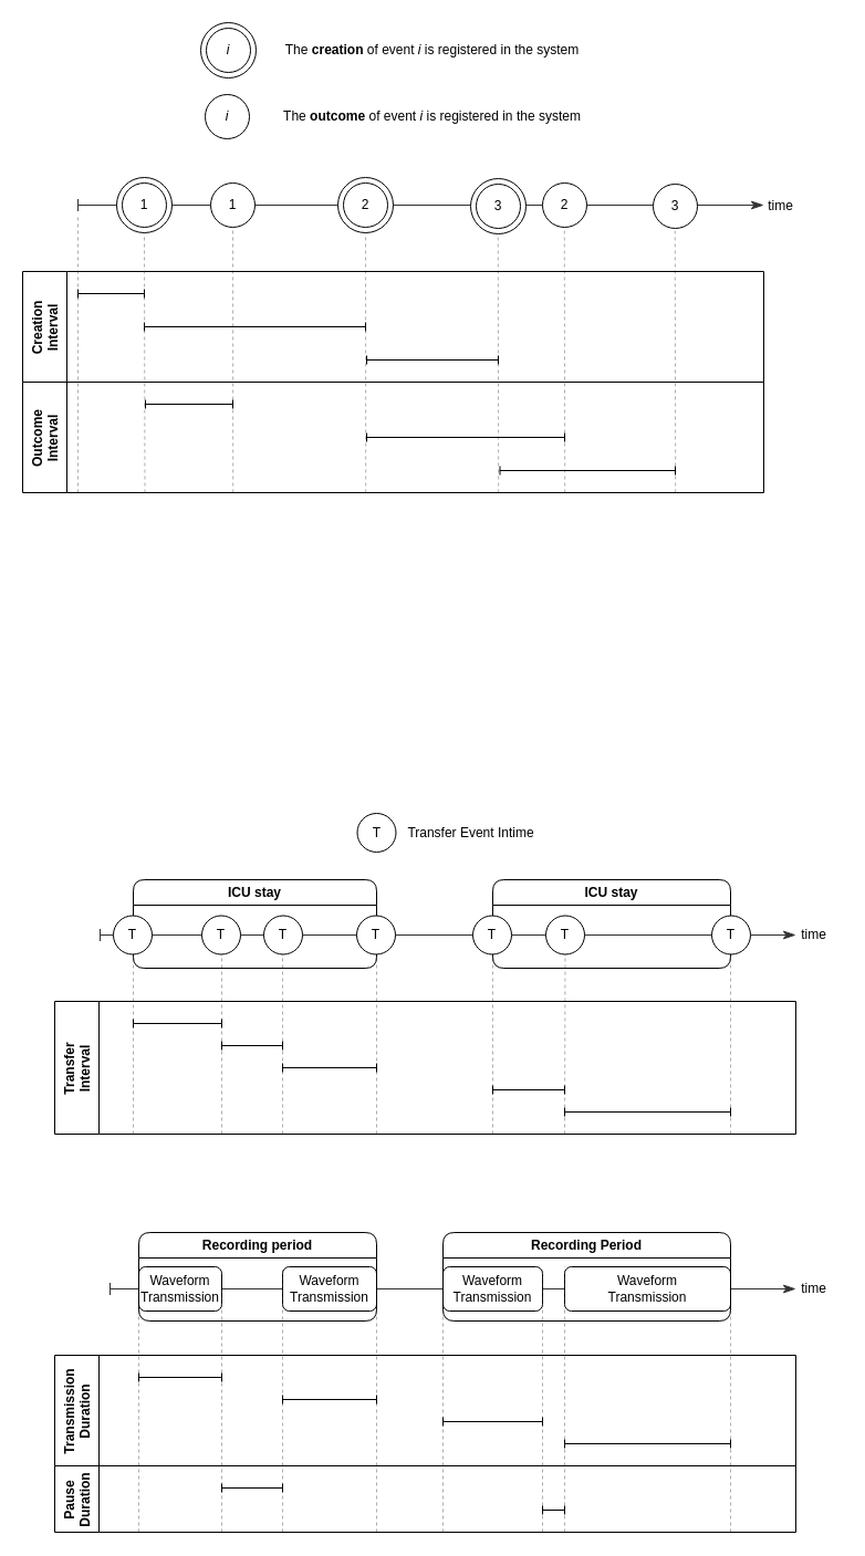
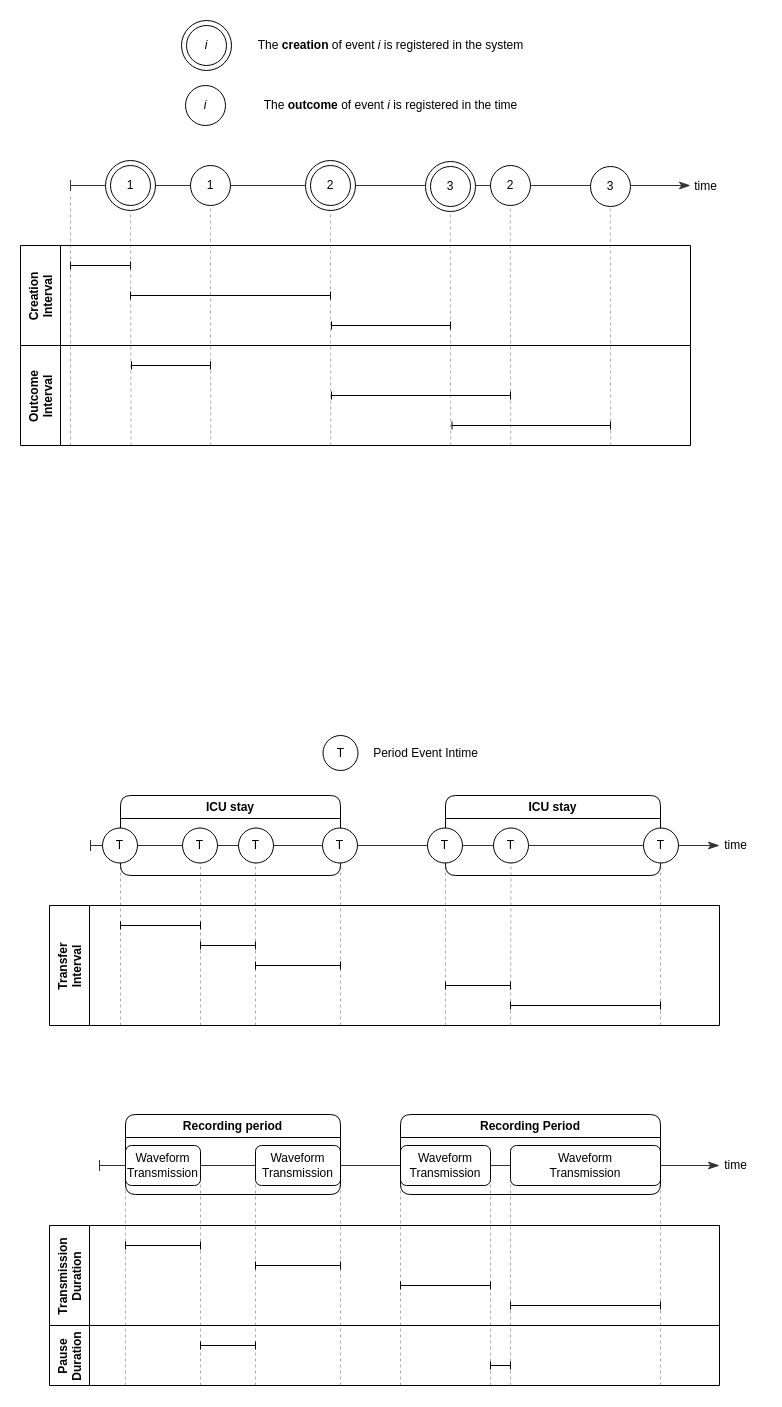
  <mxCell id="0" />
  <mxCell id="1" parent="0" />
  <mxCell id="2" value="" style="endArrow=classicThin;html=1;rounded=0;endSize=9;startArrow=baseDash;startFill=0;startSize=9;strokeColor=#333333;endFill=1;" parent="1" edge="1"><mxGeometry width="50" height="50" relative="1" as="geometry"><mxPoint x="70" y="185" as="sourcePoint" /><mxPoint x="690" y="185" as="targetPoint" /></mxGeometry></mxCell>
  <mxCell id="3" value="" style="endArrow=none;dashed=1;html=1;rounded=0;strokeColor=#333333;startSize=9;endSize=9;opacity=40;" parent="1" edge="1"><mxGeometry width="50" height="50" relative="1" as="geometry"><mxPoint x="210.21" y="445" as="sourcePoint" /><mxPoint x="210" y="185" as="targetPoint" /></mxGeometry></mxCell>
  <mxCell id="4" value="" style="endArrow=none;dashed=1;html=1;rounded=0;strokeColor=#333333;startSize=9;endSize=9;opacity=40;" parent="1" edge="1"><mxGeometry width="50" height="50" relative="1" as="geometry"><mxPoint x="330.21" y="445" as="sourcePoint" /><mxPoint x="330" y="185" as="targetPoint" /></mxGeometry></mxCell>
  <mxCell id="5" value="" style="endArrow=none;dashed=1;html=1;rounded=0;strokeColor=#333333;startSize=9;endSize=9;opacity=40;" parent="1" edge="1"><mxGeometry width="50" height="50" relative="1" as="geometry"><mxPoint x="510.21" y="445" as="sourcePoint" /><mxPoint x="509.71" y="195" as="targetPoint" /></mxGeometry></mxCell>
  <mxCell id="6" value="" style="endArrow=none;dashed=1;html=1;rounded=0;strokeColor=#333333;startSize=9;endSize=9;opacity=40;" parent="1" edge="1"><mxGeometry width="50" height="50" relative="1" as="geometry"><mxPoint x="610.21" y="445" as="sourcePoint" /><mxPoint x="609.71" y="195" as="targetPoint" /></mxGeometry></mxCell>
  <mxCell id="7" value="time" style="text;html=1;align=center;verticalAlign=middle;resizable=0;points=[];autosize=1;strokeColor=none;fillColor=none;" parent="1" vertex="1"><mxGeometry x="680" y="171" width="50" height="30" as="geometry" /></mxCell>
  <mxCell id="8" value="1" style="ellipse;whiteSpace=wrap;html=1;aspect=fixed;" parent="1" vertex="1"><mxGeometry x="190" y="165" width="40" height="40" as="geometry" /></mxCell>
  <mxCell id="9" value="" style="group" parent="1" vertex="1" connectable="0"><mxGeometry x="305" y="160" width="50" height="50" as="geometry" /></mxCell>
  <mxCell id="10" value="" style="ellipse;whiteSpace=wrap;html=1;aspect=fixed;" parent="9" vertex="1"><mxGeometry width="50" height="50" as="geometry" /></mxCell>
  <mxCell id="11" value="2" style="ellipse;whiteSpace=wrap;html=1;aspect=fixed;" parent="9" vertex="1"><mxGeometry x="5" y="5" width="40" height="40" as="geometry" /></mxCell>
  <mxCell id="12" value="" style="group" parent="1" vertex="1" connectable="0"><mxGeometry x="425" y="161" width="50" height="50" as="geometry" /></mxCell>
  <mxCell id="13" value="" style="endArrow=none;dashed=1;html=1;rounded=0;strokeColor=#333333;startSize=9;endSize=9;opacity=40;" parent="12" edge="1"><mxGeometry width="50" height="50" relative="1" as="geometry"><mxPoint x="25.21" y="284" as="sourcePoint" /><mxPoint x="24.71" y="34" as="targetPoint" /></mxGeometry></mxCell>
  <mxCell id="14" value="" style="ellipse;whiteSpace=wrap;html=1;aspect=fixed;" parent="12" vertex="1"><mxGeometry width="50" height="50" as="geometry" /></mxCell>
  <mxCell id="15" value="3" style="ellipse;whiteSpace=wrap;html=1;aspect=fixed;" parent="12" vertex="1"><mxGeometry x="5" y="5" width="40" height="40" as="geometry" /></mxCell>
  <mxCell id="16" value="2" style="ellipse;whiteSpace=wrap;html=1;aspect=fixed;" parent="1" vertex="1"><mxGeometry x="490" y="165" width="40" height="40" as="geometry" /></mxCell>
  <mxCell id="17" value="3" style="ellipse;whiteSpace=wrap;html=1;aspect=fixed;" parent="1" vertex="1"><mxGeometry x="590" y="166" width="40" height="40" as="geometry" /></mxCell>
  <mxCell id="18" value="" style="endArrow=baseDash;html=1;rounded=0;endSize=6;startArrow=baseDash;startFill=0;endFill=0;" parent="1" edge="1"><mxGeometry width="50" height="50" relative="1" as="geometry"><mxPoint x="130" y="295" as="sourcePoint" /><mxPoint x="330" y="295" as="targetPoint" /></mxGeometry></mxCell>
  <mxCell id="19" value="" style="endArrow=baseDash;html=1;rounded=0;endSize=6;startArrow=baseDash;startFill=0;endFill=0;" parent="1" edge="1"><mxGeometry width="50" height="50" relative="1" as="geometry"><mxPoint x="331" y="325" as="sourcePoint" /><mxPoint x="450" y="325" as="targetPoint" /></mxGeometry></mxCell>
  <mxCell id="20" value="" style="endArrow=baseDash;html=1;rounded=0;endSize=6;startArrow=baseDash;startFill=0;endFill=0;" parent="1" edge="1"><mxGeometry width="50" height="50" relative="1" as="geometry"><mxPoint x="70" y="265" as="sourcePoint" /><mxPoint x="130" y="265" as="targetPoint" /></mxGeometry></mxCell>
  <mxCell id="21" value="" style="endArrow=baseDash;html=1;rounded=0;endSize=6;startArrow=baseDash;startFill=0;endFill=0;" parent="1" edge="1"><mxGeometry width="50" height="50" relative="1" as="geometry"><mxPoint x="331" y="395" as="sourcePoint" /><mxPoint x="510" y="395" as="targetPoint" /></mxGeometry></mxCell>
  <mxCell id="22" value="" style="endArrow=baseDash;html=1;rounded=0;endSize=6;startArrow=baseDash;startFill=0;endFill=0;" parent="1" edge="1"><mxGeometry width="50" height="50" relative="1" as="geometry"><mxPoint x="451.5" y="425" as="sourcePoint" /><mxPoint x="610" y="425" as="targetPoint" /></mxGeometry></mxCell>
  <mxCell id="23" value="" style="endArrow=baseDash;html=1;rounded=0;endSize=6;startArrow=baseDash;startFill=0;endFill=0;" parent="1" edge="1"><mxGeometry width="50" height="50" relative="1" as="geometry"><mxPoint x="131" y="365" as="sourcePoint" /><mxPoint x="210" y="365" as="targetPoint" /></mxGeometry></mxCell>
  <mxCell id="24" value="Outcome &#10;Interval" style="swimlane;horizontal=0;startSize=40;" parent="1" vertex="1"><mxGeometry x="20" y="345" width="670" height="100" as="geometry" /></mxCell>
  <mxCell id="25" value="Creation &#10;Interval" style="swimlane;horizontal=0;startSize=40;" parent="1" vertex="1"><mxGeometry x="20" y="245" width="670" height="100" as="geometry" /></mxCell>
  <mxCell id="26" value="" style="endArrow=none;dashed=1;html=1;rounded=0;strokeColor=#333333;startSize=9;endSize=9;opacity=40;" parent="25" target="28" edge="1"><mxGeometry width="50" height="50" relative="1" as="geometry"><mxPoint x="110.5" y="200" as="sourcePoint" /><mxPoint x="110" y="-30" as="targetPoint" /></mxGeometry></mxCell>
  <mxCell id="27" value="" style="endArrow=none;dashed=1;html=1;rounded=0;strokeColor=#333333;startSize=9;endSize=9;opacity=40;" parent="1" edge="1"><mxGeometry width="50" height="50" relative="1" as="geometry"><mxPoint x="70" y="445" as="sourcePoint" /><mxPoint x="70" y="195" as="targetPoint" /></mxGeometry></mxCell>
  <mxCell id="28" value="" style="ellipse;whiteSpace=wrap;html=1;aspect=fixed;fillColor=#FFFFFF;" parent="1" vertex="1"><mxGeometry x="105" y="160" width="50" height="50" as="geometry" /></mxCell>
  <mxCell id="29" value="1" style="ellipse;whiteSpace=wrap;html=1;aspect=fixed;" parent="1" vertex="1"><mxGeometry x="110" y="165" width="40" height="40" as="geometry" /></mxCell>
  <mxCell id="30" value="" style="ellipse;whiteSpace=wrap;html=1;aspect=fixed;fillColor=#FFFFFF;" parent="1" vertex="1"><mxGeometry x="181" y="20" width="50" height="50" as="geometry" /></mxCell>
  <mxCell id="31" value="&lt;i&gt;i&lt;/i&gt;" style="ellipse;whiteSpace=wrap;html=1;aspect=fixed;" parent="1" vertex="1"><mxGeometry x="186" width="40" height="40" as="geometry" y="25" /></mxCell>
  <mxCell id="32" value="&lt;i&gt;i&lt;/i&gt;" style="ellipse;whiteSpace=wrap;html=1;aspect=fixed;" parent="1" vertex="1"><mxGeometry x="185" y="85" width="40" height="40" as="geometry" /></mxCell>
- <mxCell id="33" value="The &lt;b&gt;outcome&lt;/b&gt; of event &lt;i&gt;i&lt;/i&gt; is registered in the system" style="text;html=1;align=center;verticalAlign=middle;resizable=0;points=[];autosize=1;strokeColor=none;fillColor=none;" parent="1" vertex="1"><mxGeometry x="245" y="90" width="290" height="30" as="geometry" /></mxCell>
+ <mxCell id="33" value="The &lt;b&gt;outcome&lt;/b&gt; of event &lt;i&gt;i&lt;/i&gt; is registered in the time" style="text;html=1;align=center;verticalAlign=middle;resizable=0;points=[];autosize=1;strokeColor=none;fillColor=none;" parent="1" vertex="1"><mxGeometry x="245" y="90" width="290" height="30" as="geometry" /></mxCell>
  <mxCell id="34" value="The &lt;b&gt;creation&lt;/b&gt; of event &lt;i&gt;i&lt;/i&gt; is registered in the system" style="text;html=1;align=center;verticalAlign=middle;resizable=0;points=[];autosize=1;strokeColor=none;fillColor=none;" parent="1" vertex="1"><mxGeometry x="245" y="30" width="290" height="30" as="geometry" /></mxCell>
  <mxCell id="35" value="Transfer&#10;Interval" style="swimlane;horizontal=0;startSize=40;" vertex="1" parent="1"><mxGeometry x="49" y="905" width="670" height="120" as="geometry" /></mxCell>
  <mxCell id="36" value="" style="endArrow=classicThin;html=1;rounded=0;endSize=9;startArrow=baseDash;startFill=0;startSize=9;strokeColor=#333333;endFill=1;" edge="1" parent="1"><mxGeometry width="50" height="50" relative="1" as="geometry"><mxPoint x="90" y="845" as="sourcePoint" /><mxPoint x="719" y="845" as="targetPoint" /></mxGeometry></mxCell>
  <mxCell id="37" value="" style="endArrow=none;dashed=1;html=1;rounded=0;strokeColor=#333333;startSize=9;endSize=9;opacity=40;" edge="1" parent="1"><mxGeometry width="50" height="50" relative="1" as="geometry"><mxPoint x="120" y="1025" as="sourcePoint" /><mxPoint x="120" y="845" as="targetPoint" /></mxGeometry></mxCell>
  <mxCell id="38" value="" style="endArrow=none;dashed=1;html=1;rounded=0;strokeColor=#333333;startSize=9;endSize=9;opacity=40;" edge="1" parent="1"><mxGeometry width="50" height="50" relative="1" as="geometry"><mxPoint x="200" y="1025" as="sourcePoint" /><mxPoint x="200" y="845" as="targetPoint" /></mxGeometry></mxCell>
  <mxCell id="39" value="" style="endArrow=none;dashed=1;html=1;rounded=0;strokeColor=#333333;startSize=9;endSize=9;opacity=40;" edge="1" parent="1"><mxGeometry width="50" height="50" relative="1" as="geometry"><mxPoint x="255" y="1025" as="sourcePoint" /><mxPoint x="255" y="845" as="targetPoint" /></mxGeometry></mxCell>
  <mxCell id="40" value="" style="endArrow=none;dashed=1;html=1;rounded=0;strokeColor=#333333;startSize=9;endSize=9;opacity=40;" edge="1" parent="1"><mxGeometry width="50" height="50" relative="1" as="geometry"><mxPoint x="340" y="1025" as="sourcePoint" /><mxPoint x="340" y="825" as="targetPoint" /></mxGeometry></mxCell>
  <mxCell id="41" value="" style="endArrow=none;dashed=1;html=1;rounded=0;strokeColor=#333333;startSize=9;endSize=9;opacity=40;" edge="1" parent="1"><mxGeometry width="50" height="50" relative="1" as="geometry"><mxPoint x="445" y="1025" as="sourcePoint" /><mxPoint x="445" y="825" as="targetPoint" /></mxGeometry></mxCell>
  <mxCell id="42" value="" style="endArrow=none;dashed=1;html=1;rounded=0;strokeColor=#333333;startSize=9;endSize=9;opacity=40;" edge="1" parent="1" target="71"><mxGeometry width="50" height="50" relative="1" as="geometry"><mxPoint x="510" y="1025" as="sourcePoint" /><mxPoint x="510" y="825" as="targetPoint" /></mxGeometry></mxCell>
  <mxCell id="43" value="" style="endArrow=none;dashed=1;html=1;rounded=0;strokeColor=#333333;startSize=9;endSize=9;opacity=40;" edge="1" parent="1"><mxGeometry width="50" height="50" relative="1" as="geometry"><mxPoint x="660" y="1025" as="sourcePoint" /><mxPoint x="660" y="825" as="targetPoint" /></mxGeometry></mxCell>
  <mxCell id="44" value="" style="endArrow=baseDash;html=1;rounded=0;endSize=6;startArrow=baseDash;startFill=0;endFill=0;" edge="1" parent="1"><mxGeometry width="50" height="50" relative="1" as="geometry"><mxPoint x="120" y="925" as="sourcePoint" /><mxPoint x="200" y="925" as="targetPoint" /></mxGeometry></mxCell>
  <mxCell id="45" value="" style="endArrow=baseDash;html=1;rounded=0;endSize=6;startArrow=baseDash;startFill=0;endFill=0;" edge="1" parent="1"><mxGeometry width="50" height="50" relative="1" as="geometry"><mxPoint x="200" y="945" as="sourcePoint" /><mxPoint x="255" y="945" as="targetPoint" /></mxGeometry></mxCell>
  <mxCell id="46" value="" style="endArrow=baseDash;html=1;rounded=0;endSize=6;startArrow=baseDash;startFill=0;endFill=0;" edge="1" parent="1"><mxGeometry width="50" height="50" relative="1" as="geometry"><mxPoint x="255" y="965" as="sourcePoint" /><mxPoint x="340" y="965" as="targetPoint" /></mxGeometry></mxCell>
  <mxCell id="47" value="" style="endArrow=baseDash;html=1;rounded=0;endSize=6;startArrow=baseDash;startFill=0;endFill=0;" edge="1" parent="1"><mxGeometry width="50" height="50" relative="1" as="geometry"><mxPoint x="445" y="985" as="sourcePoint" /><mxPoint x="510" y="985" as="targetPoint" /></mxGeometry></mxCell>
  <mxCell id="48" value="" style="endArrow=baseDash;html=1;rounded=0;endSize=6;startArrow=baseDash;startFill=0;endFill=0;" edge="1" parent="1"><mxGeometry width="50" height="50" relative="1" as="geometry"><mxPoint x="510" y="1005" as="sourcePoint" /><mxPoint x="660" y="1005" as="targetPoint" /></mxGeometry></mxCell>
  <mxCell id="49" value="time" style="text;html=1;align=center;verticalAlign=middle;resizable=0;points=[];autosize=1;strokeColor=none;fillColor=none;" vertex="1" parent="1"><mxGeometry x="710" y="830" width="50" height="30" as="geometry" /></mxCell>
  <mxCell id="50" value="Transmission&#10;Duration" style="swimlane;horizontal=0;startSize=40;" vertex="1" parent="1"><mxGeometry x="49" y="1225" width="670" height="100" as="geometry" /></mxCell>
  <mxCell id="51" value="" style="endArrow=classicThin;html=1;rounded=0;endSize=9;startArrow=baseDash;startFill=0;startSize=9;strokeColor=#333333;endFill=1;" edge="1" parent="1"><mxGeometry width="50" height="50" relative="1" as="geometry"><mxPoint x="99" y="1165" as="sourcePoint" /><mxPoint x="719" y="1165" as="targetPoint" /></mxGeometry></mxCell>
  <mxCell id="52" value="Waveform&lt;br&gt;Transmission" style="rounded=1;whiteSpace=wrap;html=1;" vertex="1" parent="1"><mxGeometry x="125" y="1145" width="75" height="40" as="geometry" /></mxCell>
  <mxCell id="53" value="Waveform&lt;br&gt;Transmission" style="rounded=1;whiteSpace=wrap;html=1;" vertex="1" parent="1"><mxGeometry x="255" y="1145" width="85" height="40" as="geometry" /></mxCell>
  <mxCell id="54" value="Waveform&lt;br&gt;Transmission" style="rounded=1;whiteSpace=wrap;html=1;" vertex="1" parent="1"><mxGeometry x="510" y="1145" width="150" height="40" as="geometry" /></mxCell>
  <mxCell id="55" value="" style="endArrow=none;dashed=1;html=1;rounded=0;strokeColor=#333333;startSize=9;endSize=9;opacity=40;" edge="1" parent="1"><mxGeometry width="50" height="50" relative="1" as="geometry"><mxPoint x="125" y="1385" as="sourcePoint" /><mxPoint x="125" y="1165" as="targetPoint" /></mxGeometry></mxCell>
  <mxCell id="56" value="" style="endArrow=none;dashed=1;html=1;rounded=0;strokeColor=#333333;startSize=9;endSize=9;opacity=40;" edge="1" parent="1"><mxGeometry width="50" height="50" relative="1" as="geometry"><mxPoint x="200" y="1385" as="sourcePoint" /><mxPoint x="200" y="1165" as="targetPoint" /></mxGeometry></mxCell>
  <mxCell id="57" value="" style="endArrow=none;dashed=1;html=1;rounded=0;strokeColor=#333333;startSize=9;endSize=9;opacity=40;" edge="1" parent="1"><mxGeometry width="50" height="50" relative="1" as="geometry"><mxPoint x="255" y="1385" as="sourcePoint" /><mxPoint x="255" y="1145" as="targetPoint" /></mxGeometry></mxCell>
  <mxCell id="58" value="" style="endArrow=none;dashed=1;html=1;rounded=0;strokeColor=#333333;startSize=9;endSize=9;opacity=40;" edge="1" parent="1"><mxGeometry width="50" height="50" relative="1" as="geometry"><mxPoint x="340" y="1385" as="sourcePoint" /><mxPoint x="340" y="1145" as="targetPoint" /></mxGeometry></mxCell>
  <mxCell id="59" value="" style="endArrow=none;dashed=1;html=1;rounded=0;strokeColor=#333333;startSize=9;endSize=9;opacity=40;" edge="1" parent="1"><mxGeometry width="50" height="50" relative="1" as="geometry"><mxPoint x="660" y="1385" as="sourcePoint" /><mxPoint x="660" y="1145" as="targetPoint" /></mxGeometry></mxCell>
  <mxCell id="60" value="" style="endArrow=baseDash;html=1;rounded=0;endSize=6;startArrow=baseDash;startFill=0;endFill=0;" edge="1" parent="1"><mxGeometry width="50" height="50" relative="1" as="geometry"><mxPoint x="125" y="1245" as="sourcePoint" /><mxPoint x="200" y="1245" as="targetPoint" /></mxGeometry></mxCell>
  <mxCell id="61" value="" style="endArrow=baseDash;html=1;rounded=0;endSize=6;startArrow=baseDash;startFill=0;endFill=0;" edge="1" parent="1"><mxGeometry width="50" height="50" relative="1" as="geometry"><mxPoint x="255" y="1265" as="sourcePoint" /><mxPoint x="340" y="1265" as="targetPoint" /></mxGeometry></mxCell>
  <mxCell id="62" value="" style="endArrow=baseDash;html=1;rounded=0;endSize=6;startArrow=baseDash;startFill=0;endFill=0;" edge="1" parent="1"><mxGeometry width="50" height="50" relative="1" as="geometry"><mxPoint x="510" y="1305" as="sourcePoint" /><mxPoint x="660" y="1305" as="targetPoint" /></mxGeometry></mxCell>
  <mxCell id="63" value="time" style="text;html=1;align=center;verticalAlign=middle;resizable=0;points=[];autosize=1;strokeColor=none;fillColor=none;" vertex="1" parent="1"><mxGeometry x="710" y="1150" width="50" height="30" as="geometry" /></mxCell>
  <mxCell id="64" value="ICU stay" style="swimlane;whiteSpace=wrap;html=1;rounded=1;" vertex="1" parent="1"><mxGeometry x="120" y="795" width="220" height="80" as="geometry" /></mxCell>
  <mxCell id="65" value="T" style="ellipse;whiteSpace=wrap;html=1;aspect=fixed;rounded=1;" vertex="1" parent="64"><mxGeometry x="-18" y="32.5" width="35" height="35" as="geometry" /></mxCell>
  <mxCell id="66" value="T" style="ellipse;whiteSpace=wrap;html=1;aspect=fixed;rounded=1;" vertex="1" parent="64"><mxGeometry x="62" y="32.5" width="35" height="35" as="geometry" /></mxCell>
  <mxCell id="67" value="T" style="ellipse;whiteSpace=wrap;html=1;aspect=fixed;rounded=1;" vertex="1" parent="64"><mxGeometry x="118" y="32.5" width="35" height="35" as="geometry" /></mxCell>
  <mxCell id="68" value="T" style="ellipse;whiteSpace=wrap;html=1;aspect=fixed;rounded=1;" vertex="1" parent="1"><mxGeometry x="322" y="827.5" width="35" height="35" as="geometry" /></mxCell>
  <mxCell id="69" value="ICU stay" style="swimlane;whiteSpace=wrap;html=1;rounded=1;" vertex="1" parent="1"><mxGeometry x="445" y="795" width="215" height="80" as="geometry" /></mxCell>
  <mxCell id="70" value="T" style="ellipse;whiteSpace=wrap;html=1;aspect=fixed;rounded=1;" vertex="1" parent="69"><mxGeometry x="-18" y="32.5" width="35" height="35" as="geometry" /></mxCell>
  <mxCell id="71" value="T" style="ellipse;whiteSpace=wrap;html=1;aspect=fixed;rounded=1;" vertex="1" parent="69"><mxGeometry x="48" y="32.5" width="35" height="35" as="geometry" /></mxCell>
  <mxCell id="72" value="T" style="ellipse;whiteSpace=wrap;html=1;aspect=fixed;rounded=1;" vertex="1" parent="1"><mxGeometry x="643" y="827.5" width="35" height="35" as="geometry" /></mxCell>
  <mxCell id="73" value="T" style="ellipse;whiteSpace=wrap;html=1;aspect=fixed;rounded=1;" vertex="1" parent="1"><mxGeometry x="322.5" y="735" width="35" height="35" as="geometry" /></mxCell>
- <mxCell id="74" value="Transfer Event Intime" style="text;html=1;align=center;verticalAlign=middle;resizable=0;points=[];autosize=1;strokeColor=none;fillColor=none;" vertex="1" parent="1"><mxGeometry x="355" y="737.5" width="140" height="30" as="geometry" /></mxCell>
+ <mxCell id="74" value="Period Event Intime" style="text;html=1;align=center;verticalAlign=middle;resizable=0;points=[];autosize=1;strokeColor=none;fillColor=none;" vertex="1" parent="1"><mxGeometry x="355" y="737.5" width="140" height="30" as="geometry" /></mxCell>
  <mxCell id="75" value="Pause&#10;Duration" style="swimlane;horizontal=0;startSize=40;" vertex="1" parent="1"><mxGeometry x="49" y="1325" width="670" height="60" as="geometry" /></mxCell>
  <mxCell id="76" value="" style="endArrow=baseDash;html=1;rounded=0;endSize=6;startArrow=baseDash;startFill=0;endFill=0;" edge="1" parent="1"><mxGeometry width="50" height="50" relative="1" as="geometry"><mxPoint x="200" y="1345" as="sourcePoint" /><mxPoint x="255" y="1345" as="targetPoint" /></mxGeometry></mxCell>
  <mxCell id="77" value="" style="endArrow=none;dashed=1;html=1;rounded=0;strokeColor=#333333;startSize=9;endSize=9;opacity=40;" edge="1" parent="1"><mxGeometry width="50" height="50" relative="1" as="geometry"><mxPoint x="510" y="1385" as="sourcePoint" /><mxPoint x="510" y="1144.43" as="targetPoint" /></mxGeometry></mxCell>
  <mxCell id="78" value="Waveform&lt;br&gt;Transmission" style="rounded=1;whiteSpace=wrap;html=1;" vertex="1" parent="1"><mxGeometry x="400" y="1145" width="90" height="40" as="geometry" /></mxCell>
  <mxCell id="79" value="" style="endArrow=none;dashed=1;html=1;rounded=0;strokeColor=#333333;startSize=9;endSize=9;opacity=40;" edge="1" parent="1"><mxGeometry width="50" height="50" relative="1" as="geometry"><mxPoint x="490" y="1385" as="sourcePoint" /><mxPoint x="490" y="1145" as="targetPoint" /></mxGeometry></mxCell>
  <mxCell id="80" value="" style="endArrow=none;dashed=1;html=1;rounded=0;strokeColor=#333333;startSize=9;endSize=9;opacity=40;" edge="1" parent="1"><mxGeometry width="50" height="50" relative="1" as="geometry"><mxPoint x="400" y="1385" as="sourcePoint" /><mxPoint x="400" y="1145" as="targetPoint" /></mxGeometry></mxCell>
  <mxCell id="81" value="" style="endArrow=baseDash;html=1;rounded=0;endSize=6;startArrow=baseDash;startFill=0;endFill=0;" edge="1" parent="1"><mxGeometry width="50" height="50" relative="1" as="geometry"><mxPoint x="490" y="1365" as="sourcePoint" /><mxPoint x="510" y="1365" as="targetPoint" /></mxGeometry></mxCell>
  <mxCell id="82" value="" style="endArrow=baseDash;html=1;rounded=0;endSize=6;startArrow=baseDash;startFill=0;endFill=0;" edge="1" parent="1"><mxGeometry width="50" height="50" relative="1" as="geometry"><mxPoint x="400" y="1285" as="sourcePoint" /><mxPoint x="490" y="1285" as="targetPoint" /></mxGeometry></mxCell>
  <mxCell id="83" value="Recording period" style="swimlane;whiteSpace=wrap;html=1;rounded=1;startSize=23;" vertex="1" parent="1"><mxGeometry x="125" y="1114" width="215" height="80" as="geometry" /></mxCell>
  <mxCell id="84" value="Recording Period" style="swimlane;whiteSpace=wrap;html=1;rounded=1;startSize=23;" vertex="1" parent="1"><mxGeometry x="400" y="1114" width="260" height="80" as="geometry" /></mxCell>
